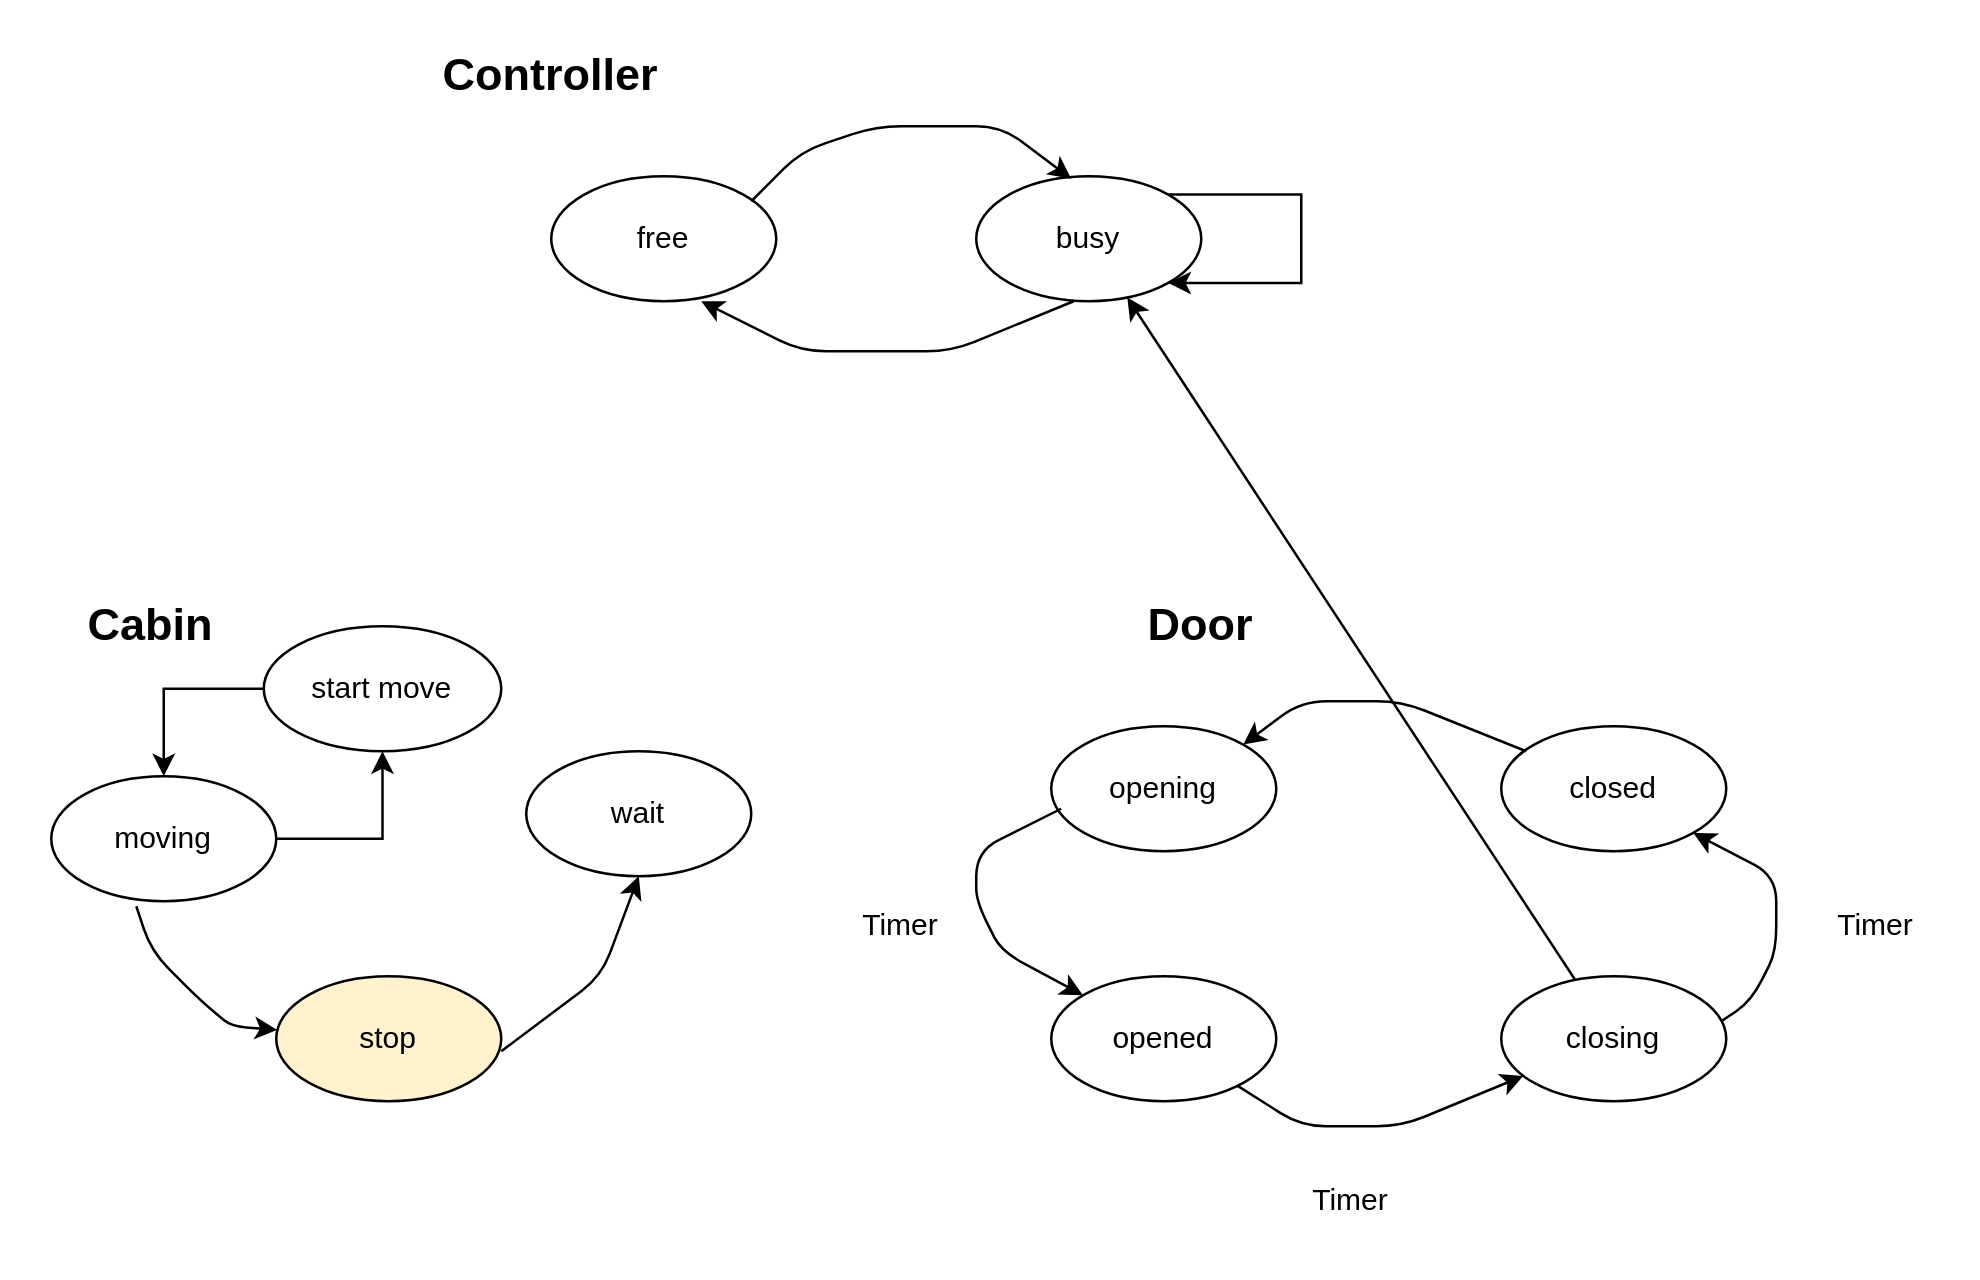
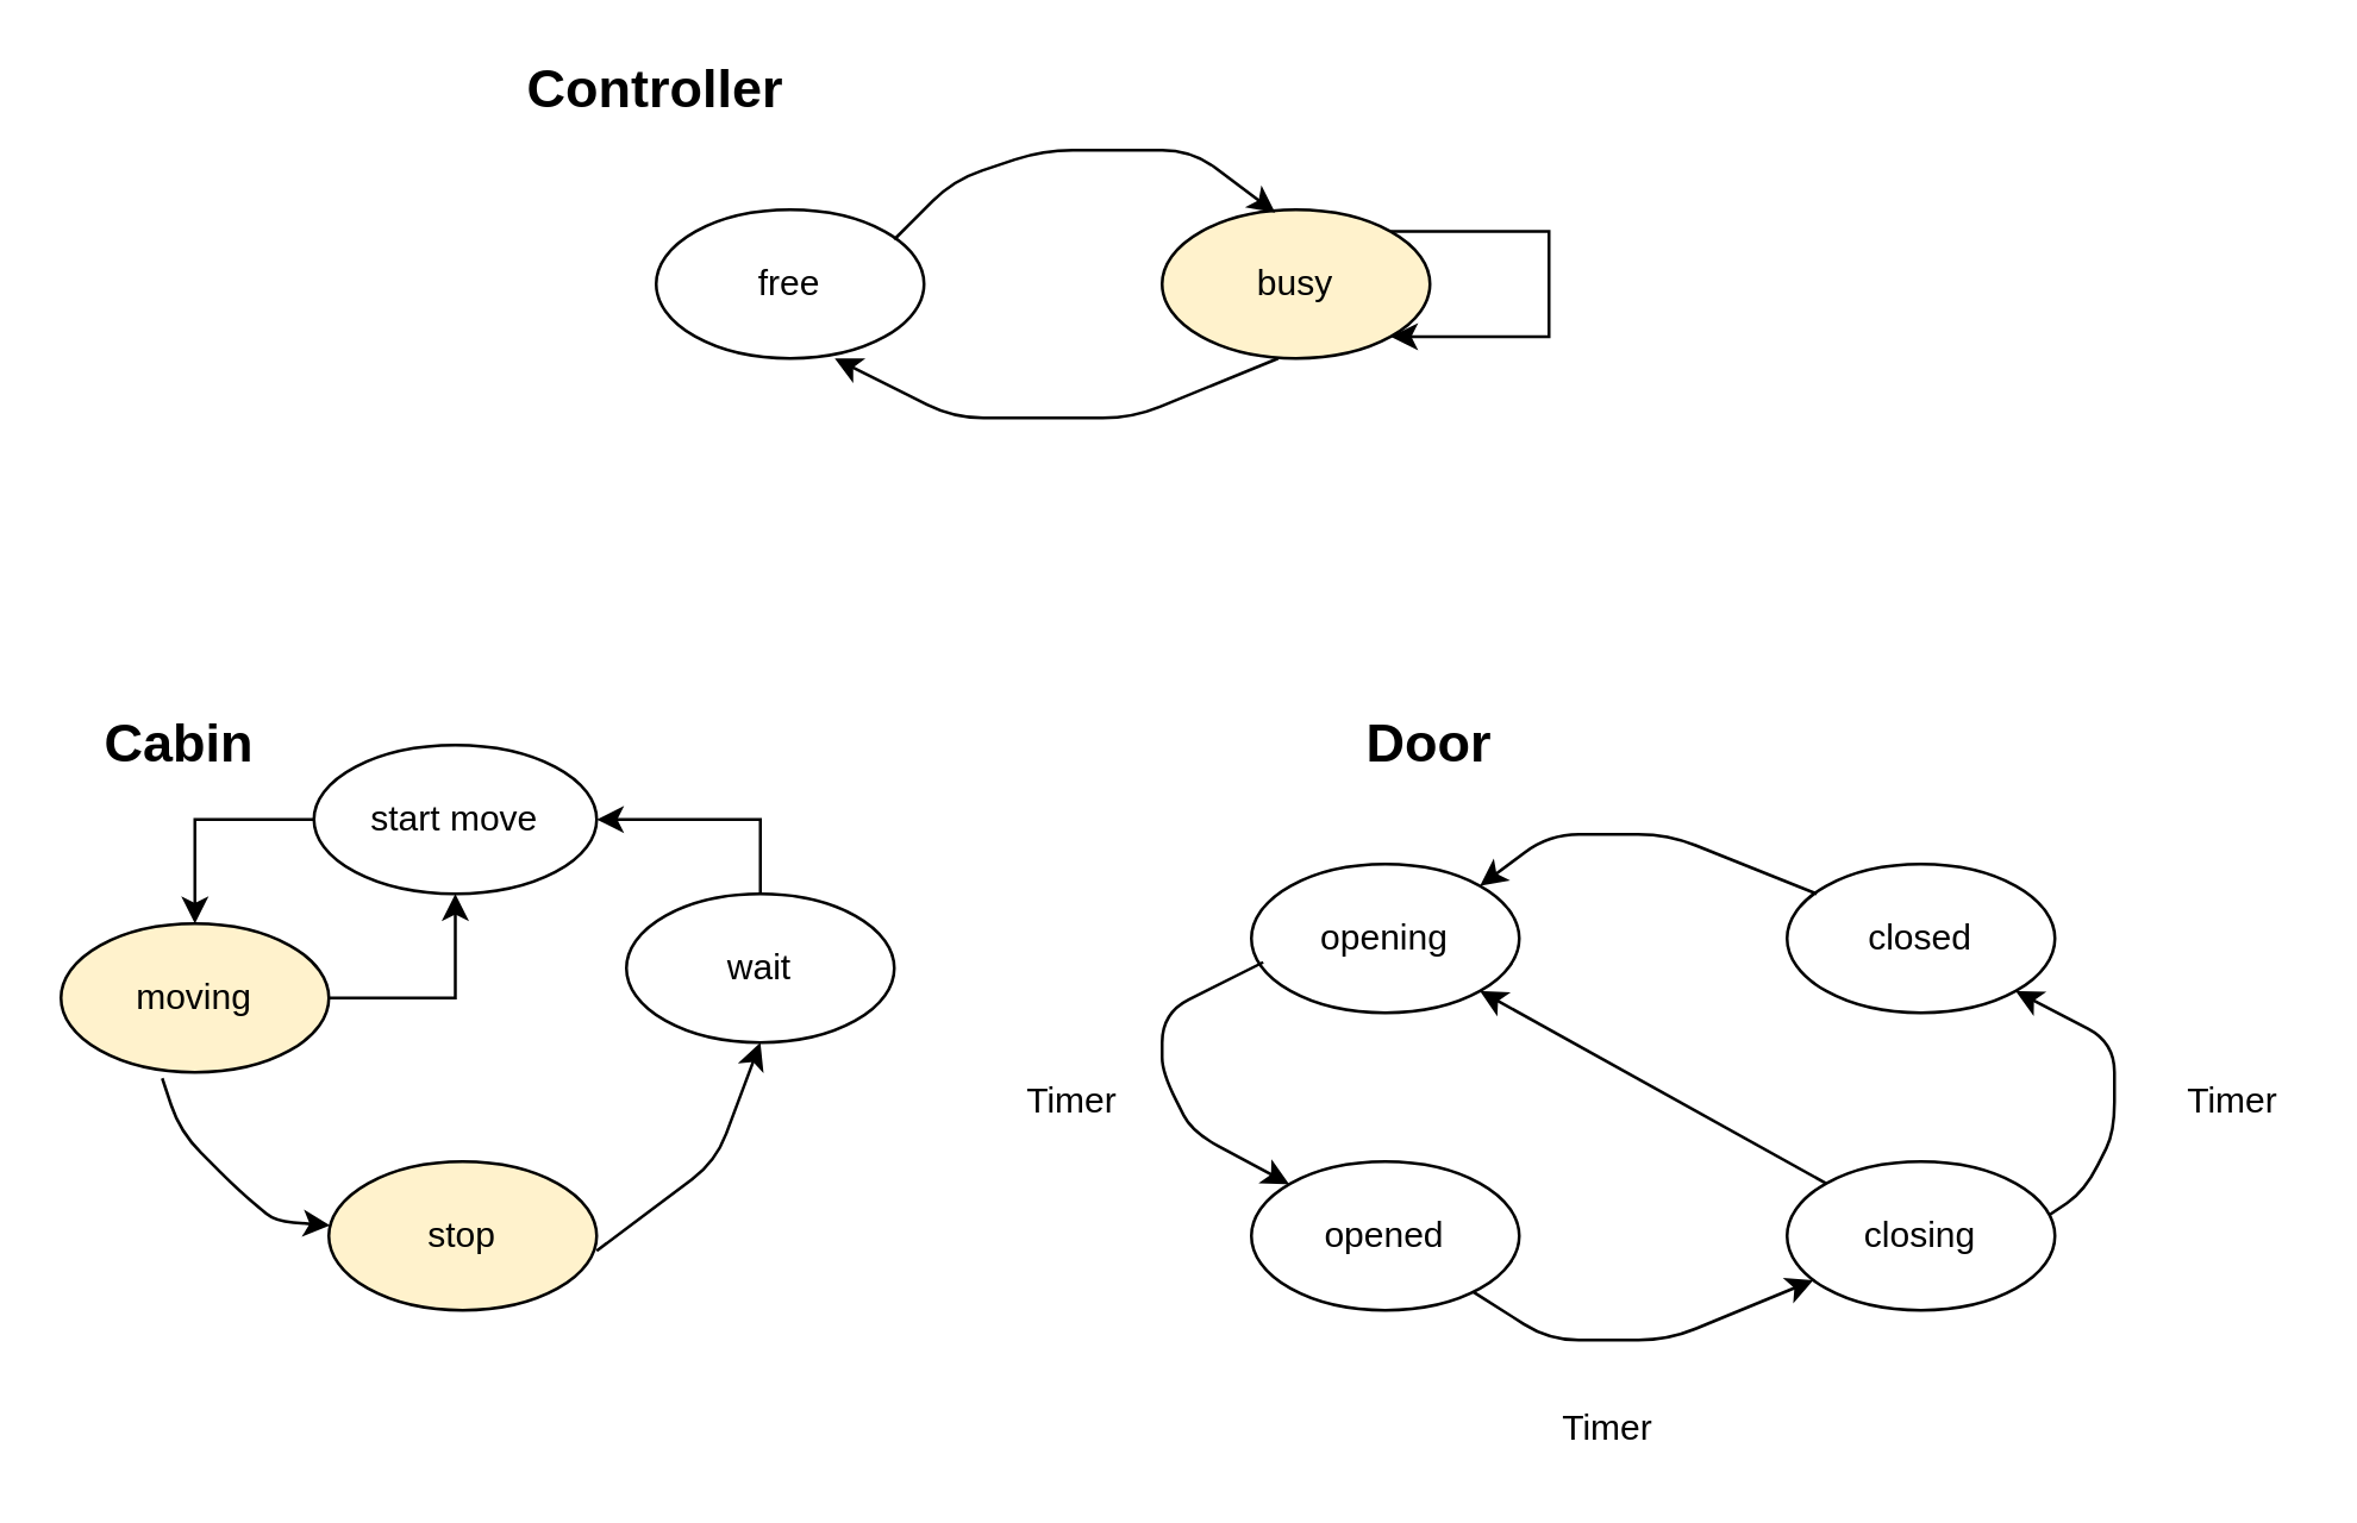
  <mxCell id="0" />
  <mxCell id="1" parent="0" />
  <mxCell id="2" value="free" style="ellipse;whiteSpace=wrap;html=1;" parent="1" vertex="1"><mxGeometry x="220" y="70" width="90" height="50" as="geometry" /></mxCell>
  <mxCell id="3" style="edgeStyle=orthogonalEdgeStyle;rounded=0;orthogonalLoop=1;jettySize=auto;html=1;exitX=1;exitY=0;exitDx=0;exitDy=0;entryX=1;entryY=1;entryDx=0;entryDy=0;" parent="1" source="4" target="4" edge="1"><mxGeometry relative="1" as="geometry"><mxPoint x="467" y="110" as="targetPoint" /><Array as="points"><mxPoint x="520" y="77" /><mxPoint x="520" y="113" /></Array></mxGeometry></mxCell>
- <mxCell id="4" value="busy" style="ellipse;whiteSpace=wrap;html=1;" parent="1" vertex="1"><mxGeometry x="390" y="70" width="90" height="50" as="geometry" /></mxCell>
+ <mxCell id="4" value="busy" style="ellipse;whiteSpace=wrap;html=1;fillColor=#fff2cc;" parent="1" vertex="1"><mxGeometry x="390" y="70" width="90" height="50" as="geometry" /></mxCell>
  <mxCell id="5" value="&lt;font style=&quot;font-size: 18px&quot;&gt;&lt;b&gt;Controller&lt;/b&gt;&lt;/font&gt;" style="text;html=1;strokeColor=none;fillColor=none;align=center;verticalAlign=middle;whiteSpace=wrap;rounded=0;" parent="1" vertex="1"><mxGeometry x="200" y="20" width="40" height="20" as="geometry" /></mxCell>
  <mxCell id="6" value="" style="endArrow=classic;html=1;entryX=0.422;entryY=0.02;entryDx=0;entryDy=0;entryPerimeter=0;" parent="1" edge="1"><mxGeometry width="50" height="50" relative="1" as="geometry"><mxPoint x="300" y="80" as="sourcePoint" /><mxPoint x="427.98" y="71" as="targetPoint" /><Array as="points"><mxPoint x="320" y="60" /><mxPoint x="350" y="50" /><mxPoint x="400" y="50" /></Array></mxGeometry></mxCell>
  <mxCell id="7" value="" style="endArrow=classic;html=1;exitX=0.433;exitY=1;exitDx=0;exitDy=0;exitPerimeter=0;" parent="1" edge="1"><mxGeometry width="50" height="50" relative="1" as="geometry"><mxPoint x="428.97" y="120" as="sourcePoint" /><mxPoint x="280" y="120" as="targetPoint" /><Array as="points"><mxPoint x="380" y="140" /><mxPoint x="320" y="140" /></Array></mxGeometry></mxCell>
  <mxCell id="8" style="edgeStyle=orthogonalEdgeStyle;rounded=0;orthogonalLoop=1;jettySize=auto;html=1;exitX=1;exitY=0.5;exitDx=0;exitDy=0;entryX=0.5;entryY=1;entryDx=0;entryDy=0;" edge="1" parent="1" source="9" target="30"><mxGeometry relative="1" as="geometry" /></mxCell>
- <mxCell id="9" value="moving" style="ellipse;whiteSpace=wrap;html=1;" parent="1" vertex="1"><mxGeometry x="20" y="310" width="90" height="50" as="geometry" /></mxCell>
+ <mxCell id="9" value="moving" style="ellipse;whiteSpace=wrap;html=1;fillColor=#fff2cc;" parent="1" vertex="1"><mxGeometry x="20" y="310" width="90" height="50" as="geometry" /></mxCell>
+ <mxCell id="10" style="edgeStyle=orthogonalEdgeStyle;rounded=0;orthogonalLoop=1;jettySize=auto;html=1;exitX=0.5;exitY=0;exitDx=0;exitDy=0;entryX=1;entryY=0.5;entryDx=0;entryDy=0;" edge="1" parent="1" source="11" target="30"><mxGeometry relative="1" as="geometry" /></mxCell>
  <mxCell id="11" value="wait" style="ellipse;whiteSpace=wrap;html=1;" parent="1" vertex="1"><mxGeometry x="210" y="300" width="90" height="50" as="geometry" /></mxCell>
  <mxCell id="12" value="stop" style="ellipse;whiteSpace=wrap;html=1;fillColor=#fff2cc;" parent="1" vertex="1"><mxGeometry x="110" y="390" width="90" height="50" as="geometry" /></mxCell>
  <mxCell id="13" value="&lt;b&gt;&lt;font style=&quot;font-size: 18px&quot;&gt;Cabin&lt;/font&gt;&lt;/b&gt;" style="text;html=1;strokeColor=none;fillColor=none;align=center;verticalAlign=middle;whiteSpace=wrap;rounded=0;" parent="1" vertex="1"><mxGeometry x="40" y="240" width="40" height="20" as="geometry" /></mxCell>
  <mxCell id="14" value="" style="endArrow=classic;html=1;exitX=0.378;exitY=1.04;exitDx=0;exitDy=0;exitPerimeter=0;" parent="1" source="9" target="12" edge="1"><mxGeometry width="50" height="50" relative="1" as="geometry"><mxPoint x="92.02" y="320" as="sourcePoint" /><mxPoint x="220" y="311" as="targetPoint" /><Array as="points"><mxPoint x="60" y="380" /><mxPoint x="80" y="400" /><mxPoint x="92" y="410" /></Array></mxGeometry></mxCell>
  <mxCell id="15" value="" style="endArrow=classic;html=1;entryX=0.5;entryY=1;entryDx=0;entryDy=0;" parent="1" target="11" edge="1"><mxGeometry width="50" height="50" relative="1" as="geometry"><mxPoint x="200" y="420" as="sourcePoint" /><mxPoint x="250" y="370" as="targetPoint" /><Array as="points"><mxPoint x="240" y="390" /></Array></mxGeometry></mxCell>
  <mxCell id="16" value="&lt;b&gt;&lt;font style=&quot;font-size: 18px&quot;&gt;Door&lt;/font&gt;&lt;/b&gt;" style="text;html=1;strokeColor=none;fillColor=none;align=center;verticalAlign=middle;whiteSpace=wrap;rounded=0;" parent="1" vertex="1"><mxGeometry x="460" y="240" width="40" height="20" as="geometry" /></mxCell>
  <mxCell id="17" value="opening" style="ellipse;whiteSpace=wrap;html=1;" parent="1" vertex="1"><mxGeometry x="420" y="290" width="90" height="50" as="geometry" /></mxCell>
  <mxCell id="18" value="opened" style="ellipse;whiteSpace=wrap;html=1;" parent="1" vertex="1"><mxGeometry x="420" y="390" width="90" height="50" as="geometry" /></mxCell>
  <mxCell id="19" value="closed" style="ellipse;whiteSpace=wrap;html=1;" parent="1" vertex="1"><mxGeometry x="600" y="290" width="90" height="50" as="geometry" /></mxCell>
  <mxCell id="20" value="closing" style="ellipse;whiteSpace=wrap;html=1;" parent="1" vertex="1"><mxGeometry x="600" y="390" width="90" height="50" as="geometry" /></mxCell>
  <mxCell id="21" value="" style="endArrow=classic;html=1;exitX=0.044;exitY=0.66;exitDx=0;exitDy=0;exitPerimeter=0;" parent="1" source="17" target="18" edge="1"><mxGeometry width="50" height="50" relative="1" as="geometry"><mxPoint x="370" y="350" as="sourcePoint" /><mxPoint x="420" y="300" as="targetPoint" /><Array as="points"><mxPoint x="390" y="340" /><mxPoint x="390" y="360" /><mxPoint x="400" y="380" /></Array></mxGeometry></mxCell>
  <mxCell id="22" value="" style="endArrow=classic;html=1;" parent="1" source="18" target="20" edge="1"><mxGeometry width="50" height="50" relative="1" as="geometry"><mxPoint x="530" y="480" as="sourcePoint" /><mxPoint x="610" y="460" as="targetPoint" /><Array as="points"><mxPoint x="520" y="450" /><mxPoint x="560" y="450" /></Array></mxGeometry></mxCell>
  <mxCell id="23" value="" style="endArrow=classic;html=1;entryX=1;entryY=1;entryDx=0;entryDy=0;exitX=0.978;exitY=0.36;exitDx=0;exitDy=0;exitPerimeter=0;" parent="1" source="20" target="19" edge="1"><mxGeometry width="50" height="50" relative="1" as="geometry"><mxPoint x="660" y="400" as="sourcePoint" /><mxPoint x="710" y="350" as="targetPoint" /><Array as="points"><mxPoint x="700" y="400" /><mxPoint x="710" y="380" /><mxPoint x="710" y="350" /></Array></mxGeometry></mxCell>
  <mxCell id="24" value="" style="endArrow=classic;html=1;entryX=1;entryY=0;entryDx=0;entryDy=0;" parent="1" target="17" edge="1"><mxGeometry width="50" height="50" relative="1" as="geometry"><mxPoint x="610" y="300" as="sourcePoint" /><mxPoint x="660" y="250" as="targetPoint" /><Array as="points"><mxPoint x="560" y="280" /><mxPoint x="520" y="280" /></Array></mxGeometry></mxCell>
- <mxCell id="25" value="" style="endArrow=classic;html=1;" parent="1" source="20" target="4" edge="1"><mxGeometry width="50" height="50" relative="1" as="geometry"><mxPoint x="570" y="400" as="sourcePoint" /><mxPoint x="620" y="350" as="targetPoint" /></mxGeometry></mxCell>
+ <mxCell id="25" value="" style="endArrow=classic;html=1;" parent="1" source="20" target="17" edge="1"><mxGeometry width="50" height="50" relative="1" as="geometry"><mxPoint x="570" y="400" as="sourcePoint" /><mxPoint x="620" y="350" as="targetPoint" /></mxGeometry></mxCell>
  <mxCell id="26" value="Timer" style="text;html=1;strokeColor=none;fillColor=none;align=center;verticalAlign=middle;whiteSpace=wrap;rounded=0;" parent="1" vertex="1"><mxGeometry x="730" y="360" width="40" height="20" as="geometry" /></mxCell>
  <mxCell id="27" value="Timer" style="text;html=1;strokeColor=none;fillColor=none;align=center;verticalAlign=middle;whiteSpace=wrap;rounded=0;" parent="1" vertex="1"><mxGeometry x="520" y="470" width="40" height="20" as="geometry" /></mxCell>
  <mxCell id="28" value="Timer" style="text;html=1;strokeColor=none;fillColor=none;align=center;verticalAlign=middle;whiteSpace=wrap;rounded=0;" parent="1" vertex="1"><mxGeometry x="340" y="360" width="40" height="20" as="geometry" /></mxCell>
  <mxCell id="29" style="edgeStyle=orthogonalEdgeStyle;rounded=0;orthogonalLoop=1;jettySize=auto;html=1;exitX=0;exitY=0.5;exitDx=0;exitDy=0;" edge="1" parent="1" source="30" target="9"><mxGeometry relative="1" as="geometry" /></mxCell>
  <mxCell id="30" value="start move" style="ellipse;whiteSpace=wrap;html=1;" vertex="1" parent="1"><mxGeometry x="105" y="250" width="95" height="50" as="geometry" /></mxCell>
